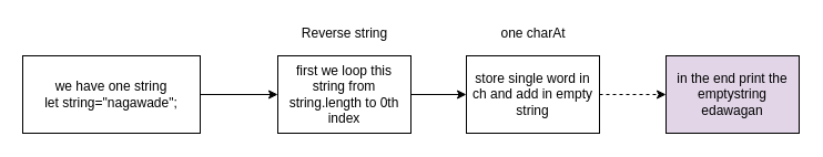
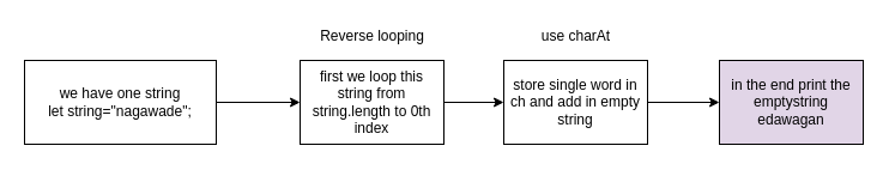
  <mxCell id="0" />
  <mxCell id="1" parent="0" />
  <mxCell id="2" style="edgeStyle=orthogonalEdgeStyle;rounded=0;orthogonalLoop=1;jettySize=auto;html=1;entryX=0;entryY=0.5;entryDx=0;entryDy=0;" edge="1" parent="1" source="3" target="5"><mxGeometry relative="1" as="geometry" /></mxCell>
  <mxCell id="3" value="we have one string&lt;br&gt;let string=&quot;nagawade&quot;;" style="rounded=0;whiteSpace=wrap;html=1;" vertex="1" parent="1"><mxGeometry x="20" y="50" width="160" height="70" as="geometry" /></mxCell>
  <mxCell id="4" style="edgeStyle=orthogonalEdgeStyle;rounded=0;orthogonalLoop=1;jettySize=auto;html=1;entryX=0;entryY=0.5;entryDx=0;entryDy=0;" edge="1" parent="1" source="5" target="8"><mxGeometry relative="1" as="geometry" /></mxCell>
  <mxCell id="5" value="first we loop this string from string.length to 0th index" style="rounded=0;whiteSpace=wrap;html=1;" vertex="1" parent="1"><mxGeometry x="250" y="50" width="120" height="70" as="geometry" /></mxCell>
- <mxCell id="6" value="Reverse string" style="text;html=1;align=center;verticalAlign=middle;resizable=0;points=[];autosize=1;" vertex="1" parent="1"><mxGeometry x="260" y="20" width="100" height="20" as="geometry" /></mxCell>
- <mxCell id="7" style="edgeStyle=orthogonalEdgeStyle;rounded=0;orthogonalLoop=1;jettySize=auto;html=1;entryX=0;entryY=0.5;entryDx=0;entryDy=0;dashed=1;" edge="1" parent="1" source="8" target="10"><mxGeometry relative="1" as="geometry" /></mxCell>
+ <mxCell id="6" value="Reverse looping" style="text;html=1;align=center;verticalAlign=middle;resizable=0;points=[];autosize=1;" vertex="1" parent="1"><mxGeometry x="260" y="20" width="100" height="20" as="geometry" /></mxCell>
+ <mxCell id="7" style="edgeStyle=orthogonalEdgeStyle;rounded=0;orthogonalLoop=1;jettySize=auto;html=1;entryX=0;entryY=0.5;entryDx=0;entryDy=0;" edge="1" parent="1" source="8" target="10"><mxGeometry relative="1" as="geometry" /></mxCell>
  <mxCell id="8" value="store single word in ch and add in empty string" style="rounded=0;whiteSpace=wrap;html=1;" vertex="1" parent="1"><mxGeometry x="420" y="50" width="120" height="70" as="geometry" /></mxCell>
- <mxCell id="9" value="one charAt" style="text;html=1;align=center;verticalAlign=middle;resizable=0;points=[];autosize=1;" vertex="1" parent="1"><mxGeometry x="445" y="20" width="70" height="20" as="geometry" /></mxCell>
+ <mxCell id="9" value="use charAt" style="text;html=1;align=center;verticalAlign=middle;resizable=0;points=[];autosize=1;" vertex="1" parent="1"><mxGeometry x="445" y="20" width="70" height="20" as="geometry" /></mxCell>
  <mxCell id="10" value="in the end print the emptystring&lt;br&gt;edawagan" style="rounded=0;whiteSpace=wrap;html=1;fillColor=#e1d5e7;" vertex="1" parent="1"><mxGeometry x="600" y="50" width="120" height="70" as="geometry" /></mxCell>
